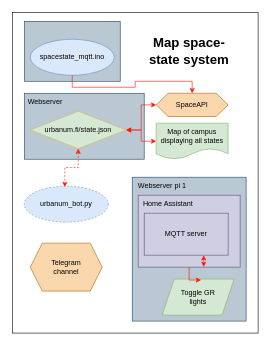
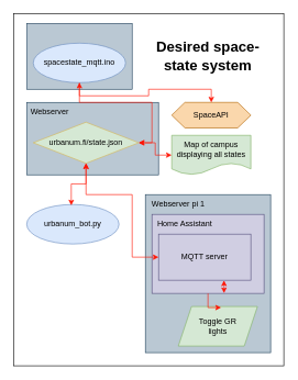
  <mxCell id="0" />
  <mxCell id="1" parent="0" />
  <mxCell id="2" value="" style="rounded=0;whiteSpace=wrap;html=1;" vertex="1" parent="1"><mxGeometry x="20" y="20" width="410" height="535" as="geometry" /></mxCell>
  <mxCell id="3" value="" style="rounded=0;whiteSpace=wrap;html=1;fillColor=#bac8d3;strokeColor=#23445d;" vertex="1" parent="1"><mxGeometry x="40" y="35" width="160" height="100" as="geometry" /></mxCell>
  <mxCell id="4" value="" style="rounded=0;whiteSpace=wrap;html=1;fillColor=#bac8d3;strokeColor=#23445d;" vertex="1" parent="1"><mxGeometry x="220" y="295" width="190" height="240" as="geometry" /></mxCell>
  <mxCell id="5" value="" style="rounded=0;whiteSpace=wrap;html=1;fillColor=#d0cee2;strokeColor=#56517e;" vertex="1" parent="1"><mxGeometry x="230" y="325" width="170" height="120" as="geometry" /></mxCell>
  <mxCell id="6" value="spacestate_mqtt.ino" style="ellipse;whiteSpace=wrap;html=1;fillColor=#dae8fc;strokeColor=#6c8ebf;" vertex="1" parent="1"><mxGeometry x="50" y="65" width="140" height="60" as="geometry" /></mxCell>
  <mxCell id="7" style="edgeStyle=orthogonalEdgeStyle;rounded=0;orthogonalLoop=1;jettySize=auto;html=1;exitX=0.709;exitY=1.005;exitDx=0;exitDy=0;entryX=0.643;entryY=0.997;entryDx=0;entryDy=0;startArrow=classic;startFill=1;strokeColor=#FF1303;entryPerimeter=0;exitPerimeter=0;" edge="1" parent="1" source="8" target="5"><mxGeometry relative="1" as="geometry" /></mxCell>
  <mxCell id="8" value="MQTT server" style="rounded=0;whiteSpace=wrap;html=1;fillColor=#d0cee2;strokeColor=#56517e;" vertex="1" parent="1"><mxGeometry x="240" y="355" width="140" height="70" as="geometry" /></mxCell>
  <mxCell id="9" value="Webserver pi 1" style="text;html=1;strokeColor=none;fillColor=none;align=center;verticalAlign=middle;whiteSpace=wrap;rounded=0;" vertex="1" parent="1"><mxGeometry x="220" y="295" width="100" height="30" as="geometry" /></mxCell>
  <mxCell id="10" value="Home Assistant" style="text;html=1;strokeColor=none;fillColor=none;align=center;verticalAlign=middle;whiteSpace=wrap;rounded=0;" vertex="1" parent="1"><mxGeometry x="230" y="325" width="100" height="30" as="geometry" /></mxCell>
- <mxCell id="11" value="urbanum_bot.py" style="ellipse;whiteSpace=wrap;html=1;fillColor=#dae8fc;strokeColor=#6c8ebf;dashed=1;" vertex="1" parent="1"><mxGeometry x="40" y="310" width="140" height="60" as="geometry" /></mxCell>
- <mxCell id="12" value="&lt;div&gt;Telegram&lt;/div&gt;&lt;div&gt;channel&lt;br&gt;&lt;/div&gt;" style="shape=hexagon;perimeter=hexagonPerimeter2;whiteSpace=wrap;html=1;fixedSize=1;fillColor=#fad7ac;strokeColor=#b46504;" vertex="1" parent="1"><mxGeometry x="50" y="405" width="120" height="80" as="geometry" /></mxCell>
+ <mxCell id="11" value="urbanum_bot.py" style="ellipse;whiteSpace=wrap;html=1;fillColor=#dae8fc;strokeColor=#6c8ebf;" vertex="1" parent="1"><mxGeometry x="40" y="310" width="140" height="60" as="geometry" /></mxCell>
  <mxCell id="13" value="Toggle GR&lt;br&gt;lights" style="shape=parallelogram;perimeter=parallelogramPerimeter;whiteSpace=wrap;html=1;fixedSize=1;fillColor=#d5e8d4;strokeColor=#82b366;" vertex="1" parent="1"><mxGeometry x="270" y="465" width="120" height="60" as="geometry" /></mxCell>
  <mxCell id="14" style="edgeStyle=orthogonalEdgeStyle;rounded=0;orthogonalLoop=1;jettySize=auto;html=1;exitX=0.54;exitY=0.026;exitDx=0;exitDy=0;entryX=0.5;entryY=1;entryDx=0;entryDy=0;startArrow=classic;startFill=1;endArrow=none;endFill=0;strokeColor=#FF1303;exitPerimeter=0;" edge="1" parent="1" source="13" target="5"><mxGeometry relative="1" as="geometry" /></mxCell>
  <mxCell id="15" value="" style="rounded=0;whiteSpace=wrap;html=1;fillColor=#bac8d3;strokeColor=#23445d;" vertex="1" parent="1"><mxGeometry x="40" y="155" width="200" height="110" as="geometry" /></mxCell>
  <mxCell id="16" value="Webserver" style="text;html=1;strokeColor=none;fillColor=none;align=center;verticalAlign=middle;whiteSpace=wrap;rounded=0;" vertex="1" parent="1"><mxGeometry x="40" y="155" width="70" height="30" as="geometry" /></mxCell>
- <mxCell id="17" style="edgeStyle=orthogonalEdgeStyle;rounded=0;orthogonalLoop=1;jettySize=auto;html=1;exitX=1;exitY=0.5;exitDx=0;exitDy=0;entryX=0;entryY=0.5;entryDx=0;entryDy=0;endArrow=classic;endFill=1;strokeColor=#FF1303;startArrow=classic;startFill=1;" edge="1" parent="1" source="20" target="21"><mxGeometry relative="1" as="geometry" /></mxCell>
+ <mxCell id="17" style="edgeStyle=orthogonalEdgeStyle;rounded=0;orthogonalLoop=1;jettySize=auto;html=1;exitX=1;exitY=0.5;exitDx=0;exitDy=0;endArrow=classic;endFill=1;strokeColor=#FF1303;startArrow=classic;startFill=1;" edge="1" parent="1" source="20" target="6"><mxGeometry relative="1" as="geometry" /></mxCell>
  <mxCell id="18" style="edgeStyle=orthogonalEdgeStyle;rounded=0;orthogonalLoop=1;jettySize=auto;html=1;exitX=1;exitY=0.5;exitDx=0;exitDy=0;entryX=0;entryY=0.5;entryDx=0;entryDy=0;startArrow=classic;startFill=1;strokeColor=#FF1303;" edge="1" parent="1" source="20" target="22"><mxGeometry relative="1" as="geometry" /></mxCell>
+ <mxCell id="19" style="edgeStyle=orthogonalEdgeStyle;rounded=0;orthogonalLoop=1;jettySize=auto;html=1;exitX=0.5;exitY=1;exitDx=0;exitDy=0;entryX=0;entryY=0.5;entryDx=0;entryDy=0;startArrow=classic;startFill=1;strokeColor=#FF1303;" edge="1" parent="1" source="20" target="8"><mxGeometry relative="1" as="geometry"><Array as="points"><mxPoint x="130" y="295" /><mxPoint x="200" y="295" /><mxPoint x="200" y="390" /></Array></mxGeometry></mxCell>
  <mxCell id="20" value="urbanum.fi/state.json" style="rhombus;whiteSpace=wrap;html=1;fillColor=#d5e8d4;strokeColor=#d6b656;" vertex="1" parent="1"><mxGeometry x="50" y="185" width="160" height="62.5" as="geometry" /></mxCell>
  <mxCell id="21" value="SpaceAPI" style="shape=hexagon;perimeter=hexagonPerimeter2;whiteSpace=wrap;html=1;fixedSize=1;fillColor=#fad7ac;strokeColor=#b46504;" vertex="1" parent="1"><mxGeometry x="260" y="155" width="120" height="38.75" as="geometry" /></mxCell>
  <mxCell id="22" value="Map of campus displaying all states " style="shape=document;whiteSpace=wrap;html=1;boundedLbl=1;fillColor=#d5e8d4;strokeColor=#82b366;" vertex="1" parent="1"><mxGeometry x="260" y="205" width="120" height="60" as="geometry" /></mxCell>
- <mxCell id="23" style="edgeStyle=orthogonalEdgeStyle;rounded=0;orthogonalLoop=1;jettySize=auto;html=1;exitX=0.5;exitY=1;exitDx=0;exitDy=0;entryX=0.483;entryY=0.023;entryDx=0;entryDy=0;entryPerimeter=0;startArrow=classic;startFill=1;strokeColor=#FF1303;dashed=1;" edge="1" parent="1" source="20" target="11"><mxGeometry relative="1" as="geometry" /></mxCell>
+ <mxCell id="23" style="edgeStyle=orthogonalEdgeStyle;rounded=0;orthogonalLoop=1;jettySize=auto;html=1;exitX=0.5;exitY=1;exitDx=0;exitDy=0;entryX=0.483;entryY=0.023;entryDx=0;entryDy=0;entryPerimeter=0;startArrow=classic;startFill=1;strokeColor=#FF1303;" edge="1" parent="1" source="20" target="11"><mxGeometry relative="1" as="geometry" /></mxCell>
  <mxCell id="24" style="edgeStyle=orthogonalEdgeStyle;rounded=0;orthogonalLoop=1;jettySize=auto;html=1;exitX=0.5;exitY=1;exitDx=0;exitDy=0;strokeColor=#FF1303;" edge="1" parent="1" source="6" target="21"><mxGeometry relative="1" as="geometry" /></mxCell>
- <mxCell id="25" value="&lt;font style=&quot;font-size: 13px;&quot;&gt;&lt;font style=&quot;font-size: 14px;&quot;&gt;&lt;font style=&quot;font-size: 15px;&quot;&gt;&lt;font style=&quot;font-size: 16px;&quot;&gt;&lt;font style=&quot;font-size: 17px;&quot;&gt;&lt;font style=&quot;font-size: 18px;&quot;&gt;&lt;font style=&quot;font-size: 19px;&quot;&gt;&lt;font style=&quot;font-size: 20px;&quot;&gt;&lt;font style=&quot;font-size: 21px;&quot;&gt;&lt;font style=&quot;font-size: 22px;&quot;&gt;&lt;b&gt;Map space-state system&lt;/b&gt;&lt;/font&gt;&lt;/font&gt;&lt;/font&gt;&lt;/font&gt;&lt;/font&gt;&lt;/font&gt;&lt;/font&gt;&lt;/font&gt;&lt;/font&gt;&lt;/font&gt;" style="text;html=1;strokeColor=none;fillColor=none;align=center;verticalAlign=middle;whiteSpace=wrap;rounded=0;" vertex="1" parent="1"><mxGeometry x="230" y="50" width="170" height="70" as="geometry" /></mxCell>
+ <mxCell id="25" value="&lt;font style=&quot;font-size: 13px;&quot;&gt;&lt;font style=&quot;font-size: 14px;&quot;&gt;&lt;font style=&quot;font-size: 15px;&quot;&gt;&lt;font style=&quot;font-size: 16px;&quot;&gt;&lt;font style=&quot;font-size: 17px;&quot;&gt;&lt;font style=&quot;font-size: 18px;&quot;&gt;&lt;font style=&quot;font-size: 19px;&quot;&gt;&lt;font style=&quot;font-size: 20px;&quot;&gt;&lt;font style=&quot;font-size: 21px;&quot;&gt;&lt;font style=&quot;font-size: 22px;&quot;&gt;&lt;b&gt;Desired space-state system&lt;/b&gt;&lt;/font&gt;&lt;/font&gt;&lt;/font&gt;&lt;/font&gt;&lt;/font&gt;&lt;/font&gt;&lt;/font&gt;&lt;/font&gt;&lt;/font&gt;&lt;/font&gt;" style="text;html=1;strokeColor=none;fillColor=none;align=center;verticalAlign=middle;whiteSpace=wrap;rounded=0;" vertex="1" parent="1"><mxGeometry x="230" y="50" width="170" height="70" as="geometry" /></mxCell>
